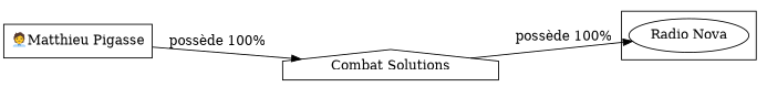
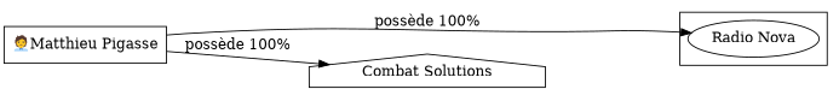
  digraph {
    rankdir=LR
    n1 [label="🧑‍💼Matthieu Pigasse" shape=box]
    n2 [label="Radio Nova"]
    n3 [label="Combat Solutions" shape=house]
    subgraph sub_1 {
      n1
    }
    subgraph cluster_2 {
      n2
    }
    n1 -> n3 [label="possède 100%"]
-   n3 -> n2 [label="possède 100%"]
+   n1 -> n2 [label="possède 100%"]
  }
